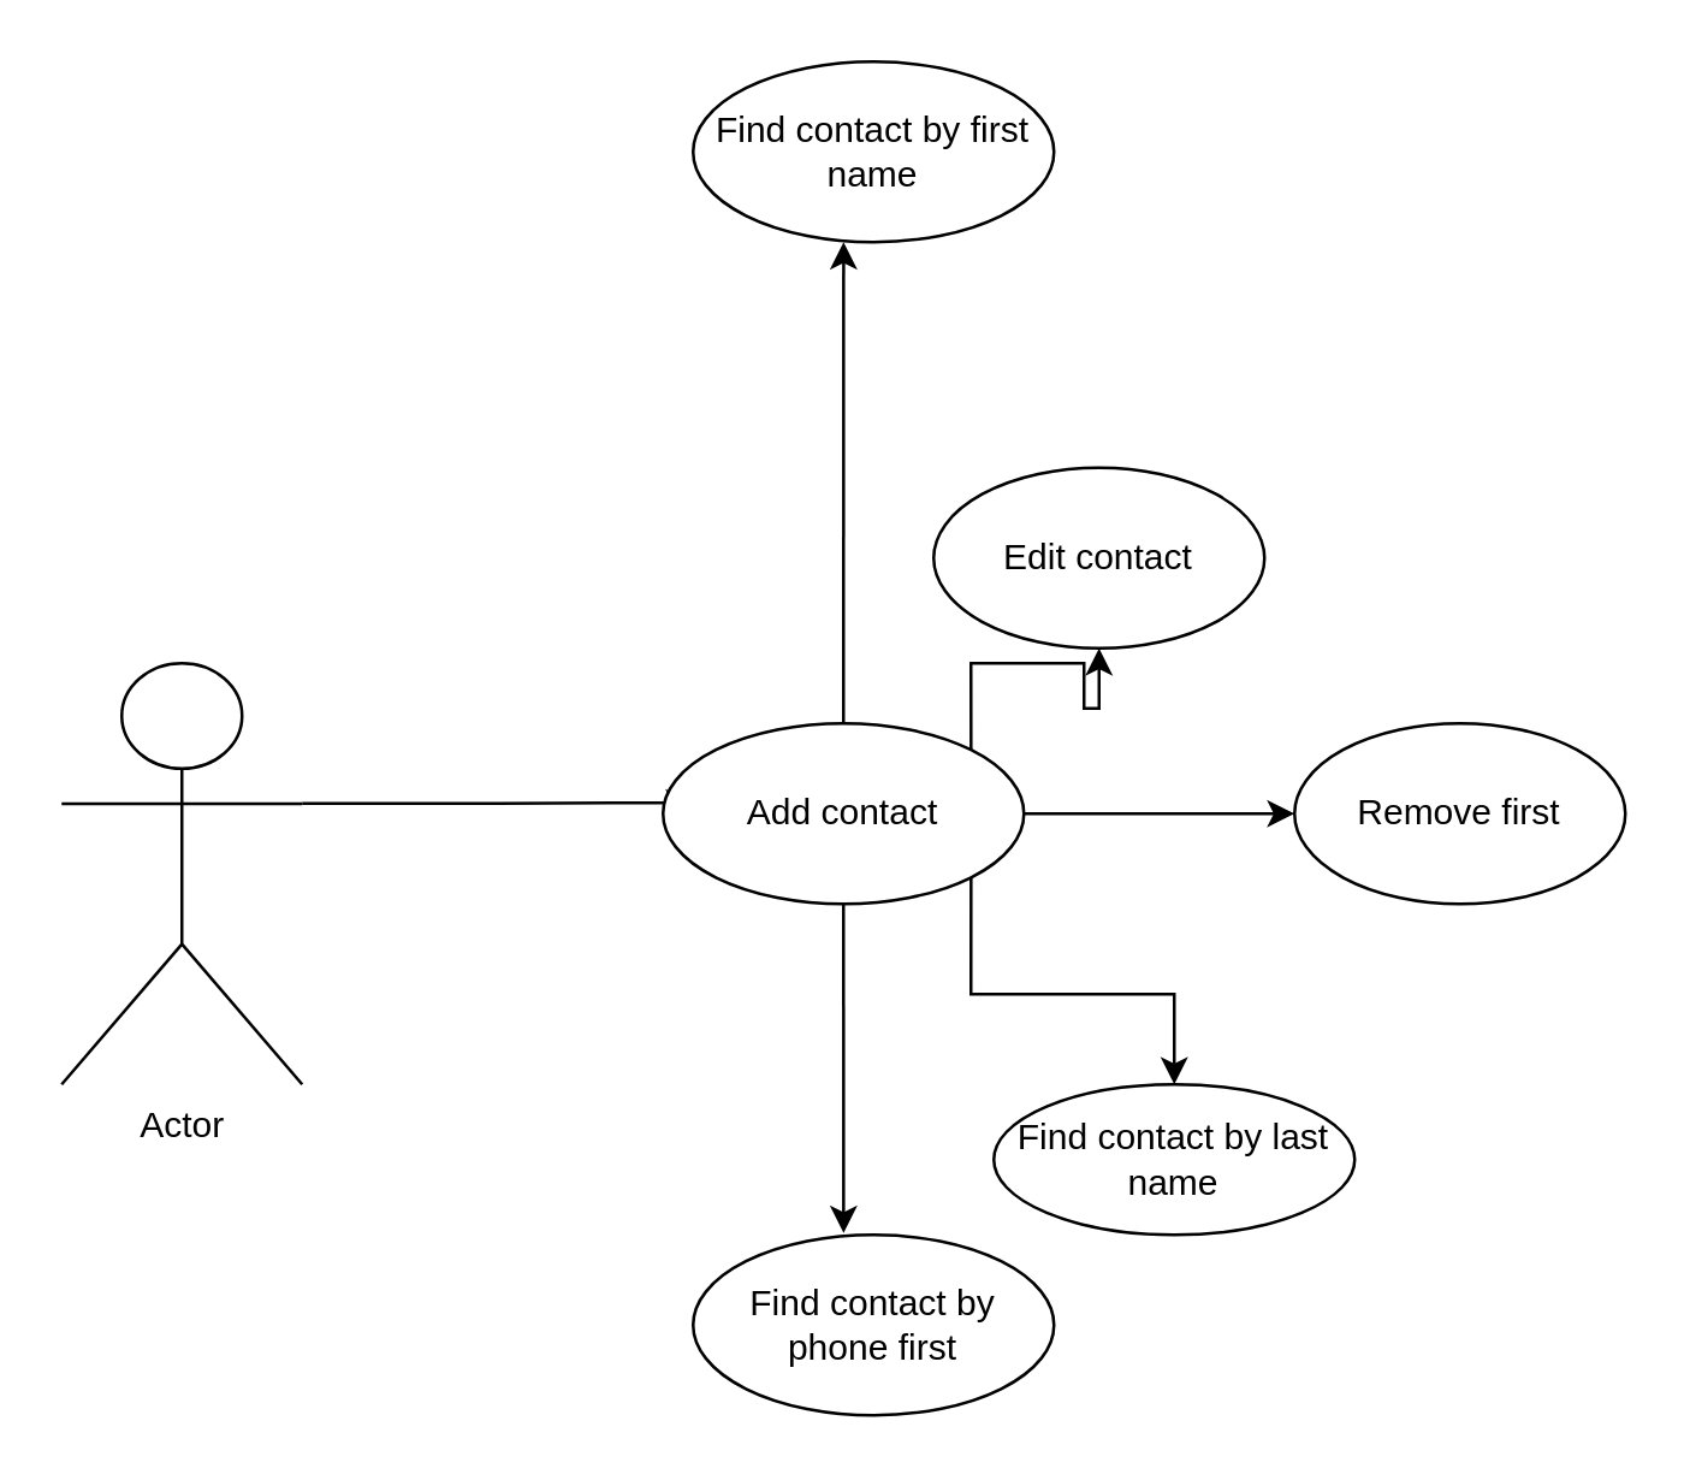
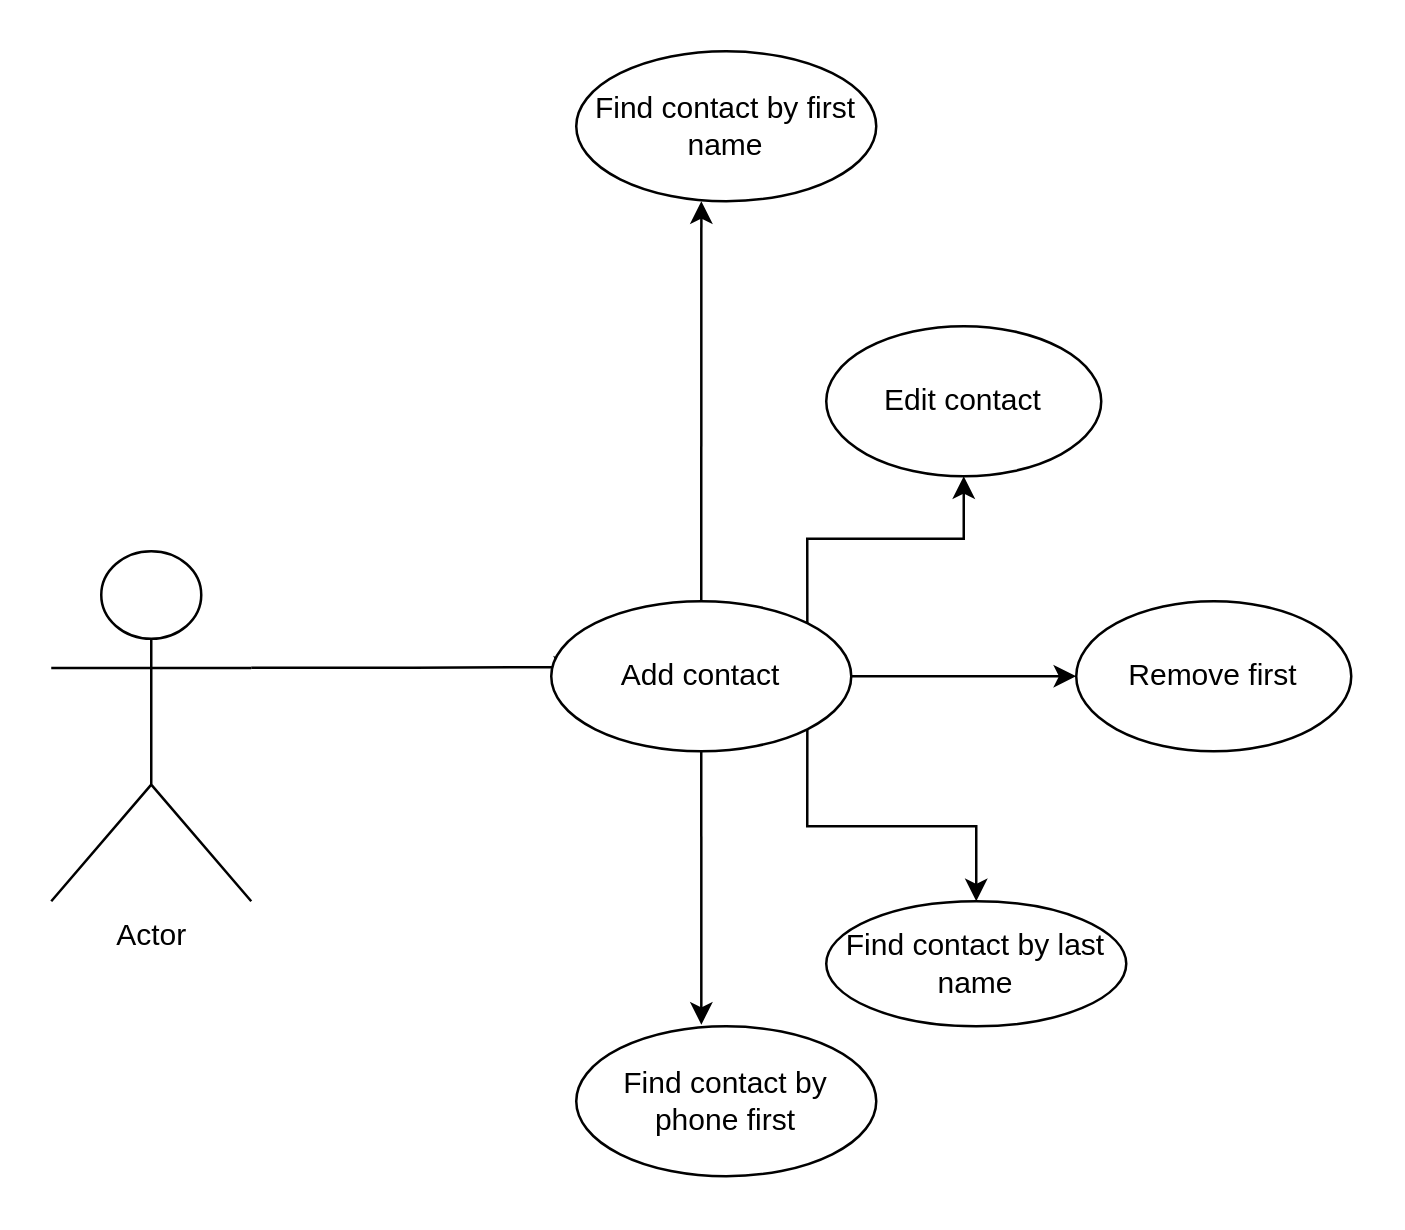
  <mxCell id="0" />
  <mxCell id="1" parent="0" />
  <mxCell id="2" style="edgeStyle=orthogonalEdgeStyle;rounded=0;orthogonalLoop=1;jettySize=auto;html=1;exitX=1;exitY=0.333;exitDx=0;exitDy=0;exitPerimeter=0;" parent="1" source="3" edge="1"><mxGeometry relative="1" as="geometry"><mxPoint x="230" y="266.333" as="targetPoint" /></mxGeometry></mxCell>
  <mxCell id="3" value="Actor" style="shape=umlActor;verticalLabelPosition=bottom;verticalAlign=top;html=1;outlineConnect=0;" parent="1" vertex="1"><mxGeometry x="20" y="220" width="80" height="140" as="geometry" /></mxCell>
  <mxCell id="4" style="edgeStyle=orthogonalEdgeStyle;rounded=0;orthogonalLoop=1;jettySize=auto;html=1;" parent="1" source="7" target="8" edge="1"><mxGeometry relative="1" as="geometry"><mxPoint x="430" y="270" as="targetPoint" /></mxGeometry></mxCell>
  <mxCell id="5" style="edgeStyle=orthogonalEdgeStyle;rounded=0;orthogonalLoop=1;jettySize=auto;html=1;exitX=1;exitY=1;exitDx=0;exitDy=0;" parent="1" source="7" target="12" edge="1"><mxGeometry relative="1" as="geometry"><mxPoint x="390" y="380" as="targetPoint" /></mxGeometry></mxCell>
  <mxCell id="6" style="edgeStyle=orthogonalEdgeStyle;rounded=0;orthogonalLoop=1;jettySize=auto;html=1;exitX=1;exitY=0;exitDx=0;exitDy=0;" parent="1" source="7" target="15" edge="1"><mxGeometry relative="1" as="geometry"><mxPoint x="370" y="200" as="targetPoint" /></mxGeometry></mxCell>
  <mxCell id="7" value="Add contact" style="ellipse;whiteSpace=wrap;html=1;" parent="1" vertex="1"><mxGeometry x="220" y="240" width="120" height="60" as="geometry" /></mxCell>
  <mxCell id="8" value="Remove first" style="ellipse;whiteSpace=wrap;html=1;" parent="1" vertex="1"><mxGeometry x="430" y="240" width="110" height="60" as="geometry" /></mxCell>
  <mxCell id="9" style="edgeStyle=orthogonalEdgeStyle;rounded=0;orthogonalLoop=1;jettySize=auto;html=1;exitX=0.5;exitY=1;exitDx=0;exitDy=0;" parent="1" source="8" target="8" edge="1"><mxGeometry relative="1" as="geometry" /></mxCell>
  <mxCell id="10" value="Find contact by phone first" style="ellipse;whiteSpace=wrap;html=1;" parent="1" vertex="1"><mxGeometry x="230" y="410" width="120" height="60" as="geometry" /></mxCell>
  <mxCell id="11" value="Find contact by first name" style="ellipse;whiteSpace=wrap;html=1;" parent="1" vertex="1"><mxGeometry x="230" y="20" width="120" height="60" as="geometry" /></mxCell>
  <mxCell id="12" value="Find contact by last name" style="ellipse;whiteSpace=wrap;html=1;" parent="1" vertex="1"><mxGeometry x="330" y="360" width="120" height="50" as="geometry" /></mxCell>
  <mxCell id="13" style="edgeStyle=orthogonalEdgeStyle;rounded=0;orthogonalLoop=1;jettySize=auto;html=1;entryX=0.417;entryY=-0.01;entryDx=0;entryDy=0;entryPerimeter=0;" parent="1" source="7" target="10" edge="1"><mxGeometry relative="1" as="geometry" /></mxCell>
  <mxCell id="14" style="edgeStyle=orthogonalEdgeStyle;rounded=0;orthogonalLoop=1;jettySize=auto;html=1;entryX=0.417;entryY=1;entryDx=0;entryDy=0;entryPerimeter=0;" parent="1" source="7" target="11" edge="1"><mxGeometry relative="1" as="geometry" /></mxCell>
- <mxCell id="15" value="Edit contact" style="ellipse;whiteSpace=wrap;html=1;" parent="1" vertex="1"><mxGeometry x="310" y="155" width="110" height="60" as="geometry" /></mxCell>
+ <mxCell id="15" value="Edit contact" style="ellipse;whiteSpace=wrap;html=1;" parent="1" vertex="1"><mxGeometry x="330" y="130" width="110" height="60" as="geometry" /></mxCell>
